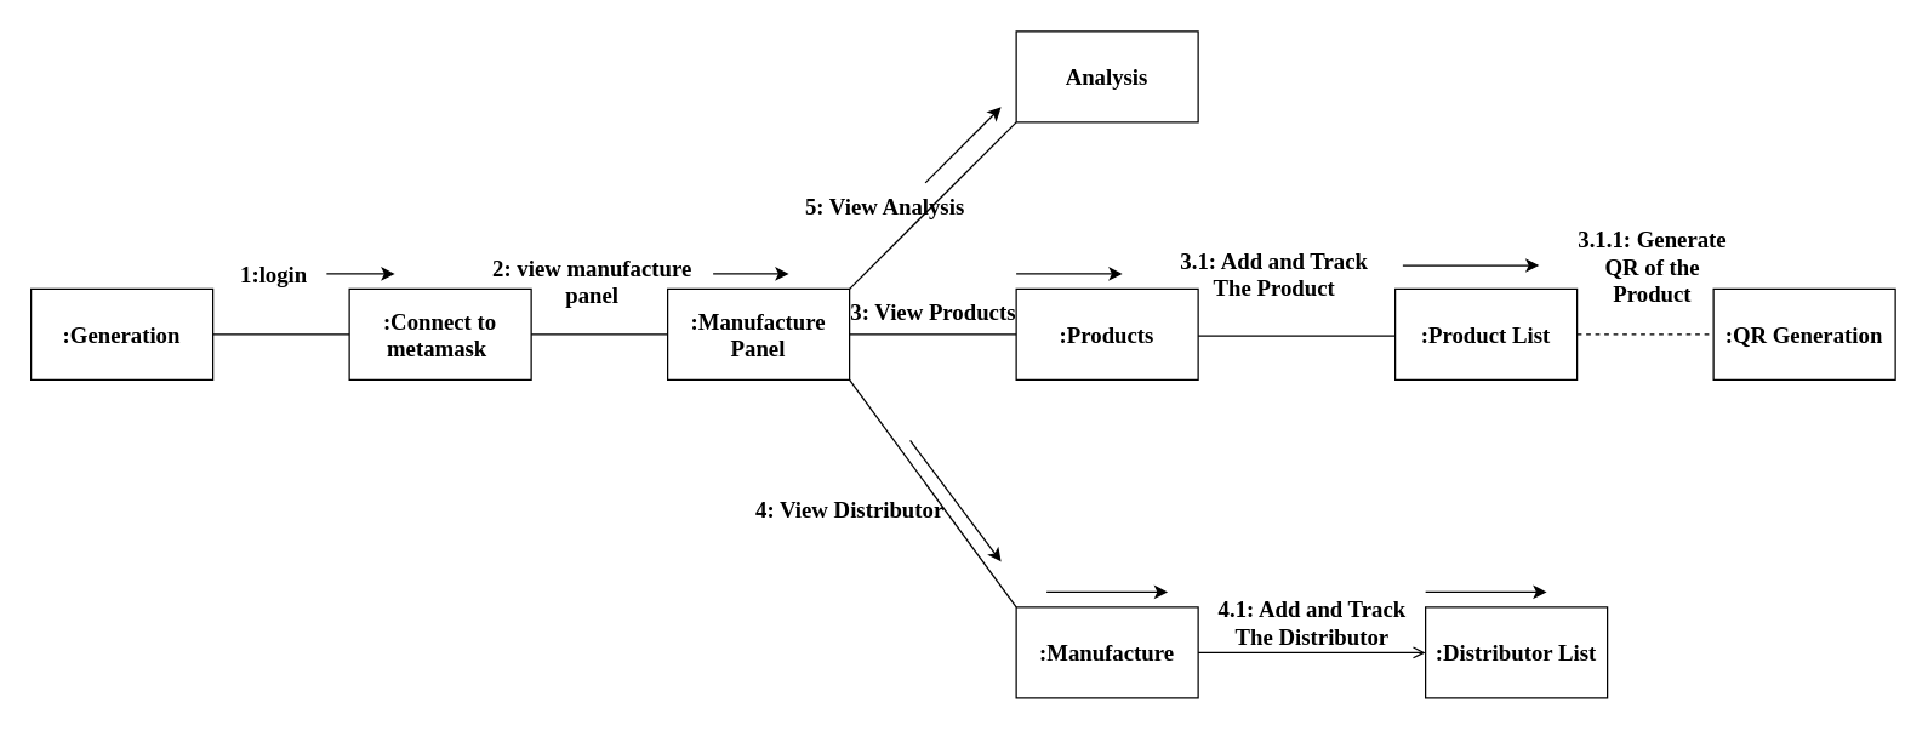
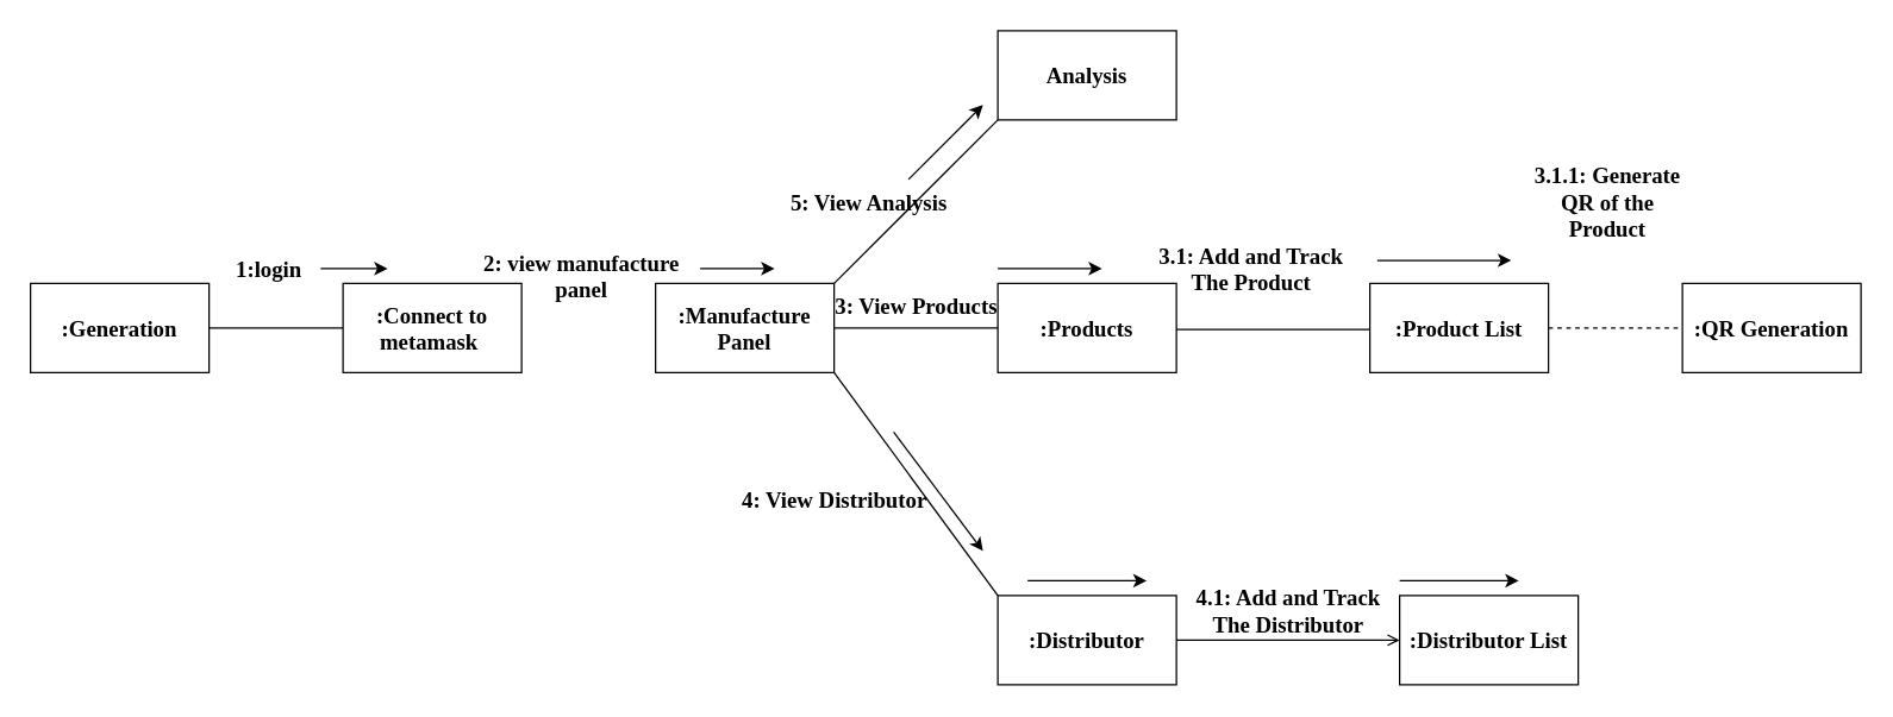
  <mxCell id="0" />
  <mxCell id="1" parent="0" />
  <mxCell id="2" value=":Generation" style="rounded=0;whiteSpace=wrap;html=1;fontStyle=1;fontFamily=Times New Roman;fontSize=15;" parent="1" vertex="1"><mxGeometry x="20" y="190" width="120" height="60" as="geometry" /></mxCell>
  <mxCell id="3" value=":Connect to metamask&amp;nbsp;" style="rounded=0;whiteSpace=wrap;html=1;fontStyle=1;fontFamily=Times New Roman;fontSize=15;" parent="1" vertex="1"><mxGeometry x="230" y="190" width="120" height="60" as="geometry" /></mxCell>
  <mxCell id="4" value="" style="endArrow=none;html=1;rounded=0;exitX=1;exitY=0.5;exitDx=0;exitDy=0;entryX=0;entryY=0.5;entryDx=0;entryDy=0;fontStyle=1;fontFamily=Times New Roman;fontSize=15;" parent="1" source="2" target="3" edge="1"><mxGeometry width="50" height="50" relative="1" as="geometry"><mxPoint x="90" y="380" as="sourcePoint" /><mxPoint x="140" y="330" as="targetPoint" /></mxGeometry></mxCell>
  <mxCell id="5" style="edgeStyle=orthogonalEdgeStyle;rounded=0;orthogonalLoop=1;jettySize=auto;html=1;fontStyle=1;fontFamily=Times New Roman;fontSize=15;" parent="1" source="6" edge="1"><mxGeometry relative="1" as="geometry"><mxPoint x="260" y="180" as="targetPoint" /><Array as="points"><mxPoint x="250" y="180" /><mxPoint x="250" y="180" /></Array></mxGeometry></mxCell>
  <mxCell id="6" value="1:login" style="text;html=1;align=center;verticalAlign=middle;resizable=0;points=[];autosize=1;strokeColor=none;fillColor=none;fontStyle=1;fontFamily=Times New Roman;fontSize=15;" parent="1" vertex="1"><mxGeometry x="145" y="165" width="70" height="30" as="geometry" /></mxCell>
  <mxCell id="7" value=":Manufacture Panel" style="rounded=0;whiteSpace=wrap;html=1;fontStyle=1;fontFamily=Times New Roman;fontSize=15;" parent="1" vertex="1"><mxGeometry x="440" y="190" width="120" height="60" as="geometry" /></mxCell>
- <mxCell id="8" value="" style="endArrow=none;html=1;rounded=0;exitX=1;exitY=0.5;exitDx=0;exitDy=0;entryX=0;entryY=0.5;entryDx=0;entryDy=0;fontStyle=1;fontFamily=Times New Roman;fontSize=15;" parent="1" source="3" target="7" edge="1"><mxGeometry width="50" height="50" relative="1" as="geometry"><mxPoint x="380" y="320" as="sourcePoint" /><mxPoint x="430" y="270" as="targetPoint" /></mxGeometry></mxCell>
  <mxCell id="9" value="2: view manufacture&lt;br style=&quot;font-size: 15px;&quot;&gt;panel" style="text;html=1;align=center;verticalAlign=middle;resizable=0;points=[];autosize=1;strokeColor=none;fillColor=none;fontStyle=1;fontFamily=Times New Roman;fontSize=15;" parent="1" vertex="1"><mxGeometry x="315" y="160" width="150" height="50" as="geometry" /></mxCell>
  <mxCell id="10" value="" style="endArrow=classic;html=1;rounded=0;fontStyle=1;fontFamily=Times New Roman;fontSize=15;" parent="1" edge="1"><mxGeometry width="50" height="50" relative="1" as="geometry"><mxPoint x="470" y="180" as="sourcePoint" /><mxPoint x="520" y="180" as="targetPoint" /></mxGeometry></mxCell>
  <mxCell id="11" value=":Products" style="rounded=0;whiteSpace=wrap;html=1;fontStyle=1;fontFamily=Times New Roman;fontSize=15;" parent="1" vertex="1"><mxGeometry x="670" y="190" width="120" height="60" as="geometry" /></mxCell>
- <mxCell id="12" value=":Manufacture" style="rounded=0;whiteSpace=wrap;html=1;fontStyle=1;fontFamily=Times New Roman;fontSize=15;" parent="1" vertex="1"><mxGeometry x="670" y="400" width="120" height="60" as="geometry" /></mxCell>
+ <mxCell id="12" value=":Distributor" style="rounded=0;whiteSpace=wrap;html=1;fontStyle=1;fontFamily=Times New Roman;fontSize=15;" parent="1" vertex="1"><mxGeometry x="670" y="400" width="120" height="60" as="geometry" /></mxCell>
  <mxCell id="13" value="Analysis" style="rounded=0;whiteSpace=wrap;html=1;fontStyle=1;fontFamily=Times New Roman;fontSize=15;" parent="1" vertex="1"><mxGeometry x="670" width="120" height="60" as="geometry" y="20" /></mxCell>
  <mxCell id="14" value="" style="endArrow=none;html=1;rounded=0;exitX=1;exitY=0.5;exitDx=0;exitDy=0;entryX=0;entryY=0.5;entryDx=0;entryDy=0;fontStyle=1;fontFamily=Times New Roman;fontSize=15;" parent="1" source="7" target="11" edge="1"><mxGeometry width="50" height="50" relative="1" as="geometry"><mxPoint x="580" y="340" as="sourcePoint" /><mxPoint x="630" y="290" as="targetPoint" /></mxGeometry></mxCell>
  <mxCell id="15" value="" style="endArrow=none;html=1;rounded=0;exitX=1;exitY=0;exitDx=0;exitDy=0;entryX=0;entryY=1;entryDx=0;entryDy=0;fontStyle=1;fontFamily=Times New Roman;fontSize=15;" parent="1" source="7" target="13" edge="1"><mxGeometry width="50" height="50" relative="1" as="geometry"><mxPoint x="560" y="140" as="sourcePoint" /><mxPoint x="610" y="90" as="targetPoint" /></mxGeometry></mxCell>
  <mxCell id="16" value="" style="endArrow=none;html=1;rounded=0;exitX=1;exitY=1;exitDx=0;exitDy=0;entryX=0;entryY=0;entryDx=0;entryDy=0;fontStyle=1;fontFamily=Times New Roman;fontSize=15;" parent="1" source="7" target="12" edge="1"><mxGeometry width="50" height="50" relative="1" as="geometry"><mxPoint x="590" y="360" as="sourcePoint" /><mxPoint x="640" y="310" as="targetPoint" /></mxGeometry></mxCell>
  <mxCell id="17" value="3: View Products" style="text;html=1;align=center;verticalAlign=middle;resizable=0;points=[];autosize=1;strokeColor=none;fillColor=none;fontStyle=1;fontFamily=Times New Roman;fontSize=15;" parent="1" vertex="1"><mxGeometry x="550" y="190" width="130" height="30" as="geometry" /></mxCell>
  <mxCell id="18" value="4: View Distributor" style="text;html=1;align=center;verticalAlign=middle;resizable=0;points=[];autosize=1;strokeColor=none;fillColor=none;rotation=0;fontStyle=1;fontFamily=Times New Roman;fontSize=15;" parent="1" vertex="1"><mxGeometry x="485" y="320" width="150" height="30" as="geometry" /></mxCell>
  <mxCell id="19" value="5: View Analysis&amp;nbsp;" style="text;html=1;align=center;verticalAlign=middle;resizable=0;points=[];autosize=1;strokeColor=none;fillColor=none;fontStyle=1;fontFamily=Times New Roman;fontSize=15;" parent="1" vertex="1"><mxGeometry x="520" y="120" width="130" height="30" as="geometry" /></mxCell>
  <mxCell id="20" value=":Product List" style="rounded=0;whiteSpace=wrap;html=1;fontStyle=1;fontFamily=Times New Roman;fontSize=15;" parent="1" vertex="1"><mxGeometry x="920" y="190" width="120" height="60" as="geometry" /></mxCell>
  <mxCell id="21" value="" style="endArrow=none;html=1;rounded=0;exitX=1;exitY=0.25;exitDx=0;exitDy=0;entryX=0;entryY=0.25;entryDx=0;entryDy=0;fontStyle=1;fontFamily=Times New Roman;fontSize=15;" parent="1" edge="1"><mxGeometry width="50" height="50" relative="1" as="geometry"><mxPoint x="790" y="221" as="sourcePoint" /><mxPoint x="920" y="221" as="targetPoint" /></mxGeometry></mxCell>
  <mxCell id="22" value=":QR Generation" style="rounded=0;whiteSpace=wrap;html=1;fontStyle=1;fontFamily=Times New Roman;fontSize=15;" parent="1" vertex="1"><mxGeometry x="1130" y="190" width="120" height="60" as="geometry" /></mxCell>
  <mxCell id="23" value="" style="endArrow=none;html=1;rounded=0;exitX=1;exitY=0.5;exitDx=0;exitDy=0;entryX=0;entryY=0.5;entryDx=0;entryDy=0;fontStyle=1;fontFamily=Times New Roman;fontSize=15;dashed=1;" parent="1" source="20" target="22" edge="1"><mxGeometry width="50" height="50" relative="1" as="geometry"><mxPoint x="1090" y="300" as="sourcePoint" /><mxPoint x="1140" y="250" as="targetPoint" /></mxGeometry></mxCell>
- <mxCell id="24" value="3.1.1: Generate QR of the Product" style="text;html=1;strokeColor=none;fillColor=none;align=center;verticalAlign=middle;whiteSpace=wrap;rounded=0;fontStyle=1;fontFamily=Times New Roman;fontSize=15;" parent="1" vertex="1"><mxGeometry x="1040" y="160" width="100" height="30" as="geometry" /></mxCell>
+ <mxCell id="24" value="3.1.1: Generate QR of the Product" style="text;html=1;strokeColor=none;fillColor=none;align=center;verticalAlign=middle;whiteSpace=wrap;rounded=0;fontStyle=1;fontFamily=Times New Roman;fontSize=15;" parent="1" vertex="1"><mxGeometry x="1030" y="120" width="100" height="30" as="geometry" /></mxCell>
  <mxCell id="25" value="" style="endArrow=classic;html=1;rounded=0;fontStyle=1;fontFamily=Times New Roman;fontSize=15;" parent="1" edge="1"><mxGeometry width="50" height="50" relative="1" as="geometry"><mxPoint x="670" y="180" as="sourcePoint" /><mxPoint x="740" y="180" as="targetPoint" /></mxGeometry></mxCell>
  <mxCell id="26" value="" style="endArrow=classic;html=1;rounded=0;fontStyle=1;fontFamily=Times New Roman;fontSize=15;" parent="1" edge="1"><mxGeometry width="50" height="50" relative="1" as="geometry"><mxPoint x="610" y="120" as="sourcePoint" /><mxPoint x="660" y="70" as="targetPoint" /></mxGeometry></mxCell>
  <mxCell id="27" value="" style="endArrow=classic;html=1;rounded=0;fontStyle=1;fontFamily=Times New Roman;fontSize=15;" parent="1" edge="1"><mxGeometry width="50" height="50" relative="1" as="geometry"><mxPoint x="600" y="290" as="sourcePoint" /><mxPoint x="660" y="370" as="targetPoint" /></mxGeometry></mxCell>
  <mxCell id="28" value=":Distributor List" style="rounded=0;whiteSpace=wrap;html=1;fontStyle=1;fontFamily=Times New Roman;fontSize=15;" parent="1" vertex="1"><mxGeometry x="940" y="400" width="120" height="60" as="geometry" /></mxCell>
  <mxCell id="29" value="" style="endArrow=open;html=1;rounded=0;exitX=1;exitY=0.5;exitDx=0;exitDy=0;entryX=0;entryY=0.5;entryDx=0;entryDy=0;fontStyle=1;fontFamily=Times New Roman;fontSize=15;" parent="1" source="12" target="28" edge="1"><mxGeometry width="50" height="50" relative="1" as="geometry"><mxPoint x="790" y="325" as="sourcePoint" /><mxPoint x="890" y="390" as="targetPoint" /></mxGeometry></mxCell>
  <mxCell id="30" value="" style="endArrow=classic;html=1;rounded=0;fontStyle=1;fontFamily=Times New Roman;fontSize=15;" parent="1" edge="1"><mxGeometry width="50" height="50" relative="1" as="geometry"><mxPoint x="925" y="174.5" as="sourcePoint" /><mxPoint x="1015" y="174.5" as="targetPoint" /></mxGeometry></mxCell>
  <mxCell id="31" value="&lt;b style=&quot;font-size: 15px;&quot;&gt;3.1: Add and Track &lt;br style=&quot;font-size: 15px;&quot;&gt;The Product&lt;/b&gt;" style="text;html=1;align=center;verticalAlign=middle;resizable=0;points=[];autosize=1;strokeColor=none;fillColor=none;fontSize=15;fontFamily=Times New Roman;" parent="1" vertex="1"><mxGeometry x="765" y="155" width="150" height="50" as="geometry" /></mxCell>
  <mxCell id="32" value="&lt;b style=&quot;font-size: 15px;&quot;&gt;4.1: Add and Track &lt;br style=&quot;font-size: 15px;&quot;&gt;The Distributor&lt;/b&gt;" style="text;html=1;align=center;verticalAlign=middle;resizable=0;points=[];autosize=1;strokeColor=none;fillColor=none;fontSize=15;fontFamily=Times New Roman;" parent="1" vertex="1"><mxGeometry x="790" y="385" width="150" height="50" as="geometry" /></mxCell>
  <mxCell id="33" value="" style="endArrow=classic;html=1;rounded=0;fontStyle=1;fontFamily=Times New Roman;fontSize=15;" parent="1" edge="1"><mxGeometry width="50" height="50" relative="1" as="geometry"><mxPoint x="690" y="390" as="sourcePoint" /><mxPoint x="770" y="390" as="targetPoint" /></mxGeometry></mxCell>
  <mxCell id="34" value="" style="endArrow=classic;html=1;rounded=0;fontStyle=1;fontFamily=Times New Roman;fontSize=15;" parent="1" edge="1"><mxGeometry width="50" height="50" relative="1" as="geometry"><mxPoint x="940" y="390" as="sourcePoint" /><mxPoint x="1020" y="390" as="targetPoint" /></mxGeometry></mxCell>
